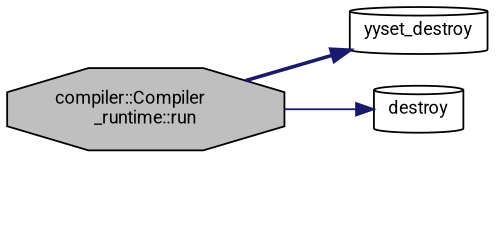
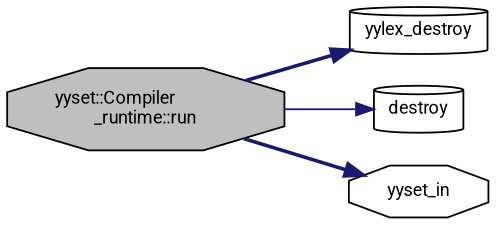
  digraph {
    fontname=Roboto
    rankdir=LR
    node [color=black fillcolor=white fontname=Roboto fontsize=10 shape=octagon style=filled]
    edge [color=midnightblue fontname=Roboto fontsize=10 labelfontname=Helvetica labelfontsize=10 style=bold]
-   n1 [fillcolor=grey75 fontcolor=black height=0.2 label="compiler::Compiler\l_runtime::run" width=0.4]
-   n2 [height=0.2 label=yyset_destroy shape=cylinder width=0.4]
+   n1 [fillcolor=grey75 fontcolor=black height=0.2 label="yyset::Compiler\l_runtime::run" width=0.4]
+   n2 [height=0.2 label=yylex_destroy shape=cylinder width=0.4]
    n3 [height=0.2 label=destroy shape=cylinder width=0.4]
+   n4 [height=0.2 label=yyset_in width=0.4]
    n1 -> n2
    n1 -> n3 [style=solid]
+   n1 -> n4
  }
